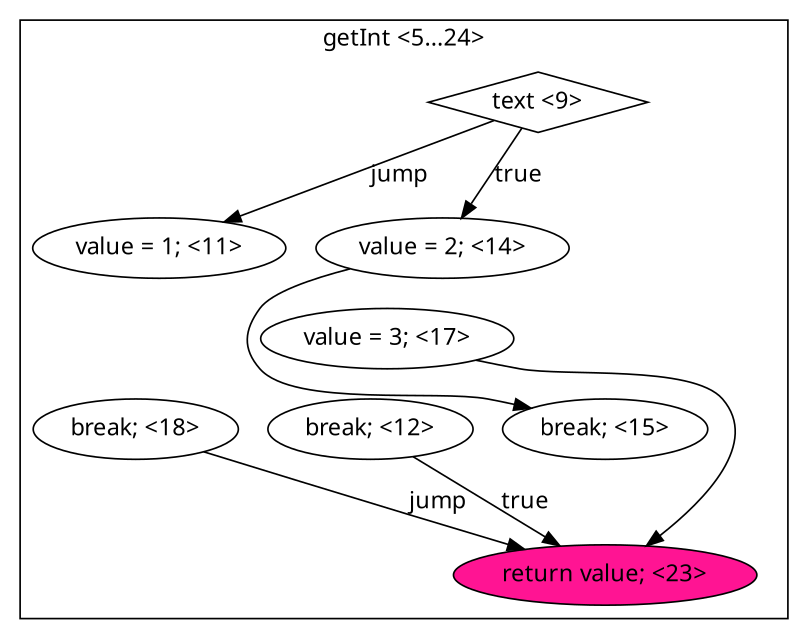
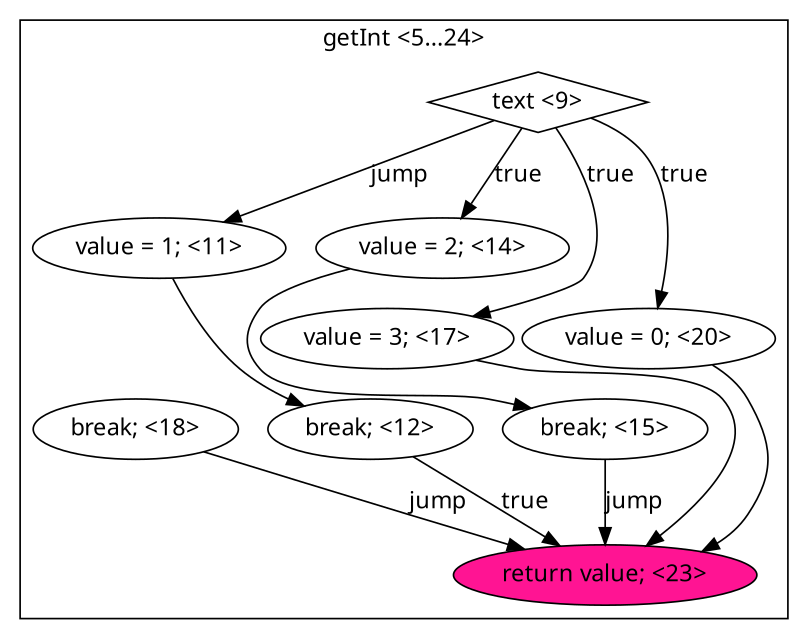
  digraph {
    fontname="Noto Sans"
    node [fillcolor=white fontname="Noto Sans" shape=ellipse style=filled]
    edge [fontname="Noto Sans" style=solid]
    n1 [label="text <9>" shape=diamond]
    n2 [label="value = 1; <11>"]
    n3 [label="value = 2; <14>"]
    n4 [label="value = 3; <17>"]
+   n5 [label="value = 0; <20>"]
    n6 [label="break; <12>"]
    n7 [fillcolor=deeppink label="return value; <23>"]
    n8 [label="break; <15>"]
    n9 [label="break; <18>"]
    subgraph cluster_1 {
      label="getInt <5...24>"
      n1
      n2
      n3
      n4
+     n5
      n6
      n7
      n8
      n9
    }
    n1 -> n2 [label=jump]
    n1 -> n3 [label=true]
+   n1 -> n4 [label=true]
+   n1 -> n5 [label=true]
+   n2 -> n6
    n3 -> n8
    n4 -> n7
+   n5 -> n7
    n6 -> n7 [label=true]
+   n8 -> n7 [label=jump]
    n9 -> n7 [label=jump]
  }
